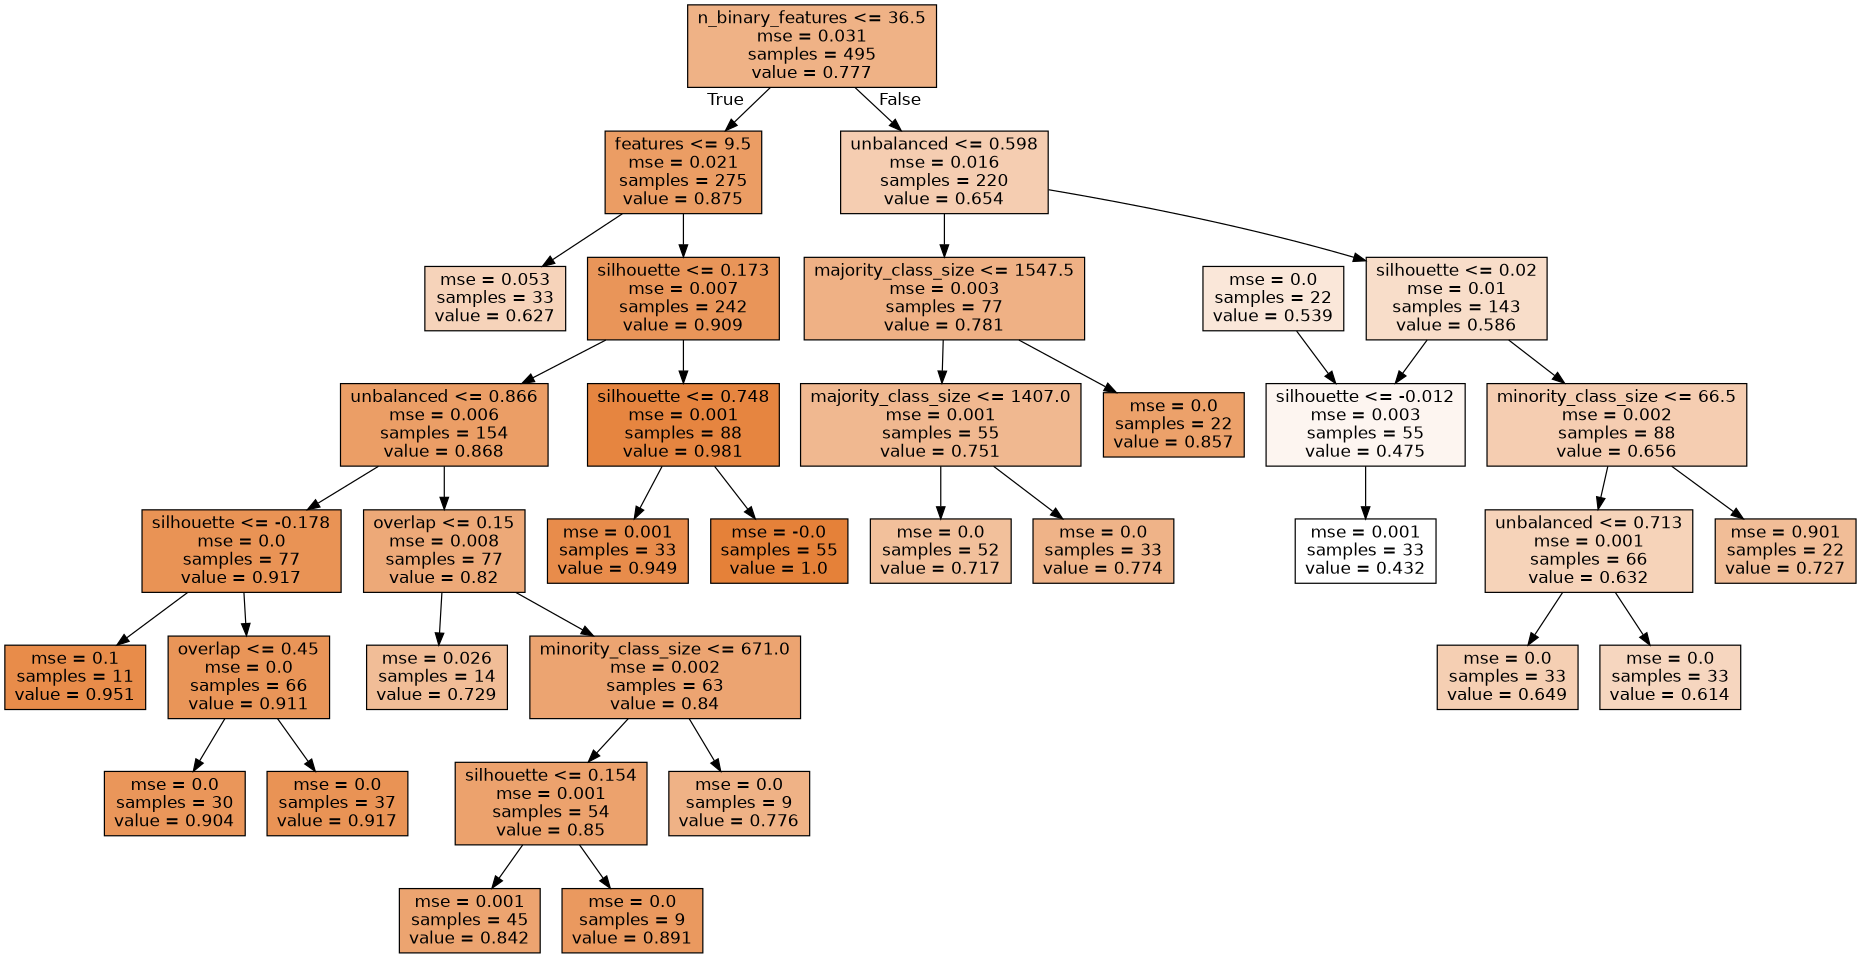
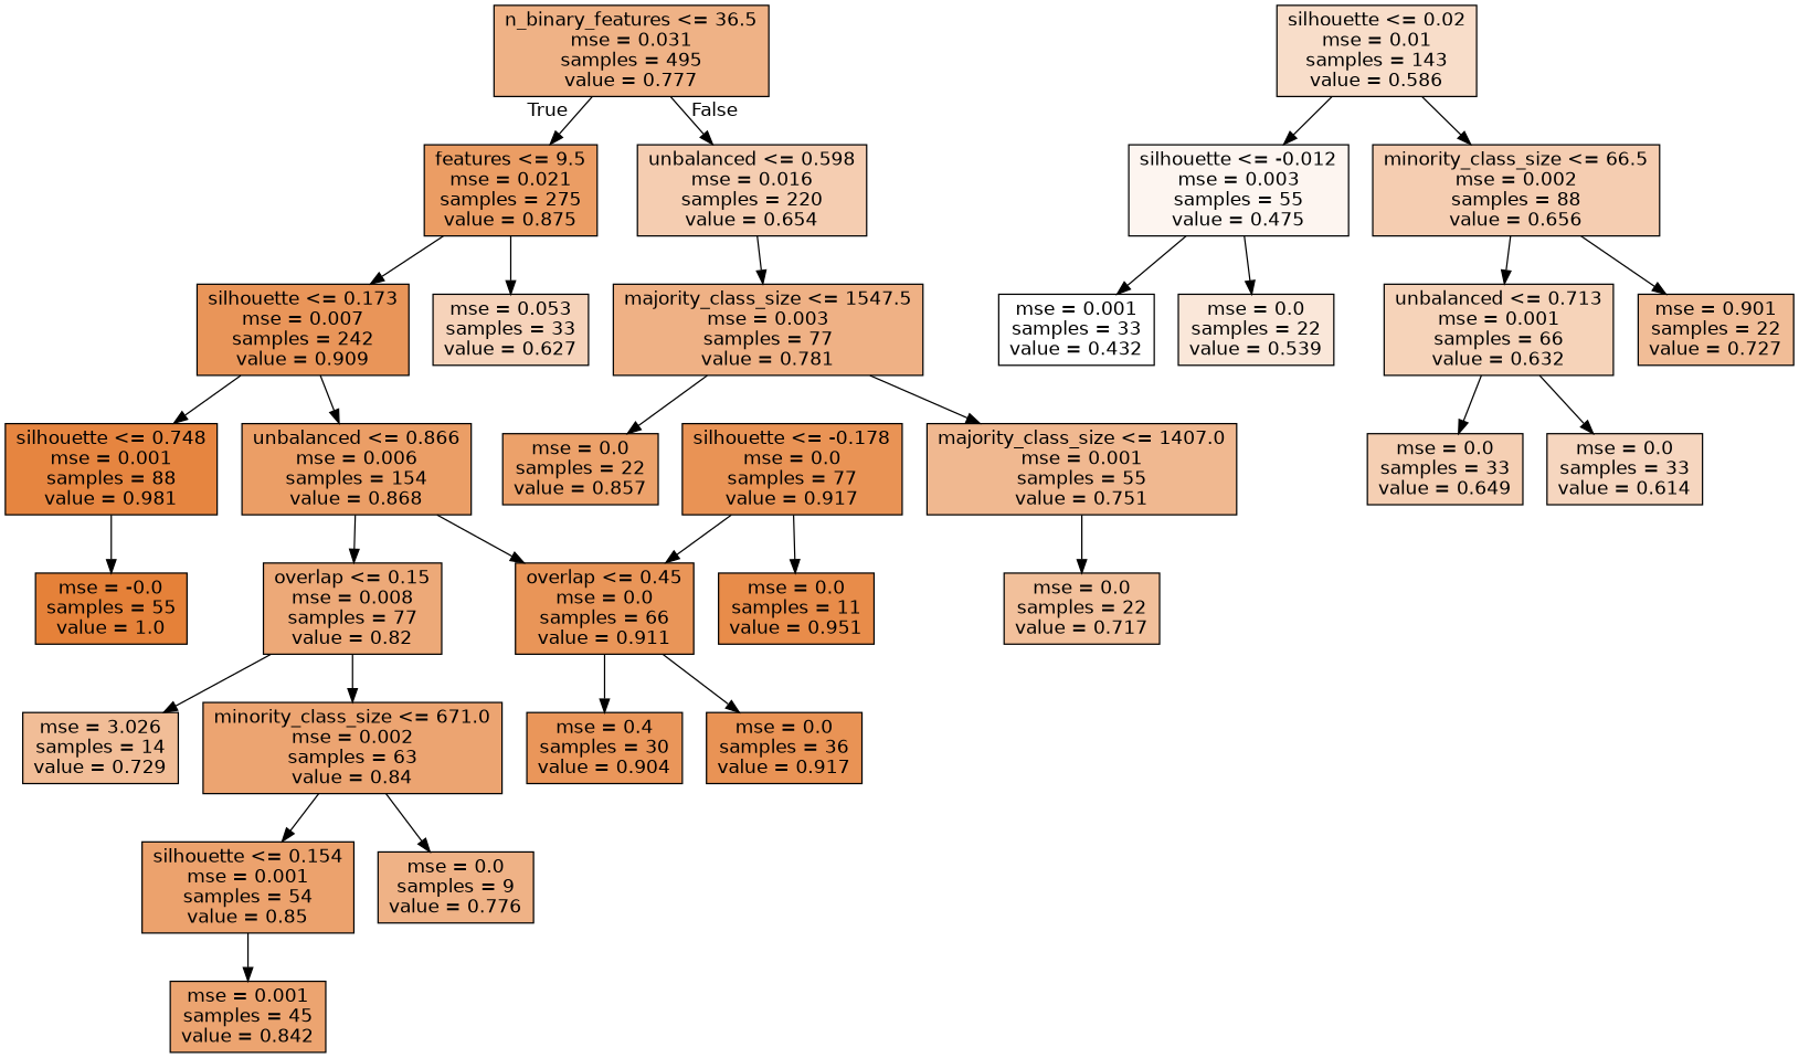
  digraph {
    fontname="DejaVu Sans"
    node [color=black fillcolor="#e581399b" fontname="DejaVu Sans" shape=box style=filled]
    edge [fontname="DejaVu Sans"]
    n1 [label="n_binary_features <= 36.5\nmse = 0.031\nsamples = 495\nvalue = 0.777"]
    n2 [fillcolor="#e58139c7" label="features <= 9.5\nmse = 0.021\nsamples = 275\nvalue = 0.875"]
    n3 [fillcolor="#e5813964" label="unbalanced <= 0.598\nmse = 0.016\nsamples = 220\nvalue = 0.654"]
    n4 [fillcolor="#e5813958" label="mse = 0.053\nsamples = 33\nvalue = 0.627"]
    n5 [fillcolor="#e58139d6" label="silhouette <= 0.173\nmse = 0.007\nsamples = 242\nvalue = 0.909"]
    n6 [fillcolor="#e581399d" label="majority_class_size <= 1547.5\nmse = 0.003\nsamples = 77\nvalue = 0.781"]
    n7 [fillcolor="#e5813945" label="silhouette <= 0.02\nmse = 0.01\nsamples = 143\nvalue = 0.586"]
    n8 [fillcolor="#e58139c4" label="unbalanced <= 0.866\nmse = 0.006\nsamples = 154\nvalue = 0.868"]
    n9 [fillcolor="#e58139f6" label="silhouette <= 0.748\nmse = 0.001\nsamples = 88\nvalue = 0.981"]
    n10 [fillcolor="#e58139da" label="silhouette <= -0.178\nmse = 0.0\nsamples = 77\nvalue = 0.917"]
    n11 [fillcolor="#e58139ae" label="overlap <= 0.15\nmse = 0.008\nsamples = 77\nvalue = 0.82"]
-   n12 [fillcolor="#e58139e8" label="mse = 0.001\nsamples = 33\nvalue = 0.949"]
    n13 [fillcolor="#e58139ff" label="mse = -0.0\nsamples = 55\nvalue = 1.0"]
-   n14 [fillcolor="#e58139e9" label="mse = 0.1\nsamples = 11\nvalue = 0.951"]
+   n14 [fillcolor="#e58139e9" label="mse = 0.0\nsamples = 11\nvalue = 0.951"]
    n15 [fillcolor="#e58139d7" label="overlap <= 0.45\nmse = 0.0\nsamples = 66\nvalue = 0.911"]
-   n16 [fillcolor="#e5813985" label="mse = 0.026\nsamples = 14\nvalue = 0.729"]
+   n16 [fillcolor="#e5813985" label="mse = 3.026\nsamples = 14\nvalue = 0.729"]
    n17 [fillcolor="#e58139b7" label="minority_class_size <= 671.0\nmse = 0.002\nsamples = 63\nvalue = 0.84"]
-   n18 [fillcolor="#e58139d4" label="mse = 0.0\nsamples = 30\nvalue = 0.904"]
-   n19 [fillcolor="#e58139da" label="mse = 0.0\nsamples = 37\nvalue = 0.917"]
+   n18 [fillcolor="#e58139d4" label="mse = 0.4\nsamples = 30\nvalue = 0.904"]
+   n19 [fillcolor="#e58139da" label="mse = 0.0\nsamples = 36\nvalue = 0.917"]
    n20 [fillcolor="#e58139bc" label="silhouette <= 0.154\nmse = 0.001\nsamples = 54\nvalue = 0.85"]
    n21 [label="mse = 0.0\nsamples = 9\nvalue = 0.776"]
    n22 [fillcolor="#e58139b8" label="mse = 0.001\nsamples = 45\nvalue = 0.842"]
-   n23 [fillcolor="#e58139ce" label="mse = 0.0\nsamples = 9\nvalue = 0.891"]
    n24 [fillcolor="#e581398f" label="majority_class_size <= 1407.0\nmse = 0.001\nsamples = 55\nvalue = 0.751"]
    n25 [fillcolor="#e58139bf" label="mse = 0.0\nsamples = 22\nvalue = 0.857"]
    n26 [fillcolor="#e5813913" label="silhouette <= -0.012\nmse = 0.003\nsamples = 55\nvalue = 0.475"]
    n27 [fillcolor="#e5813964" label="minority_class_size <= 66.5\nmse = 0.002\nsamples = 88\nvalue = 0.656"]
-   n28 [fillcolor="#e5813980" label="mse = 0.0\nsamples = 52\nvalue = 0.717"]
-   n29 [fillcolor="#e5813999" label="mse = 0.0\nsamples = 33\nvalue = 0.774"]
+   n28 [fillcolor="#e5813980" label="mse = 0.0\nsamples = 22\nvalue = 0.717"]
    n30 [fillcolor="#e5813900" label="mse = 0.001\nsamples = 33\nvalue = 0.432"]
    n31 [fillcolor="#e5813930" label="mse = 0.0\nsamples = 22\nvalue = 0.539"]
    n32 [fillcolor="#e5813959" label="unbalanced <= 0.713\nmse = 0.001\nsamples = 66\nvalue = 0.632"]
    n33 [fillcolor="#e5813985" label="mse = 0.901\nsamples = 22\nvalue = 0.727"]
    n34 [fillcolor="#e5813961" label="mse = 0.0\nsamples = 33\nvalue = 0.649"]
    n35 [fillcolor="#e5813952" label="mse = 0.0\nsamples = 33\nvalue = 0.614"]
    n1 -> n2 [headlabel=True labelangle=45 labeldistance=2.5]
    n1 -> n3 [headlabel=False labelangle=-45 labeldistance=2.5]
    n2 -> n4
    n2 -> n5
    n3 -> n6
-   n3 -> n7
    n5 -> n8
    n5 -> n9
    n6 -> n24
    n6 -> n25
    n7 -> n26
    n7 -> n27
-   n8 -> n10
+   n8 -> n15
    n8 -> n11
-   n9 -> n12
    n9 -> n13
    n10 -> n14
    n10 -> n15
    n11 -> n16
    n11 -> n17
    n15 -> n18
    n15 -> n19
    n17 -> n20
    n17 -> n21
    n20 -> n22
-   n20 -> n23
    n24 -> n28
-   n24 -> n29
    n26 -> n30
-   n31 -> n26
+   n26 -> n31
    n27 -> n32
    n27 -> n33
    n32 -> n34
    n32 -> n35
  }
